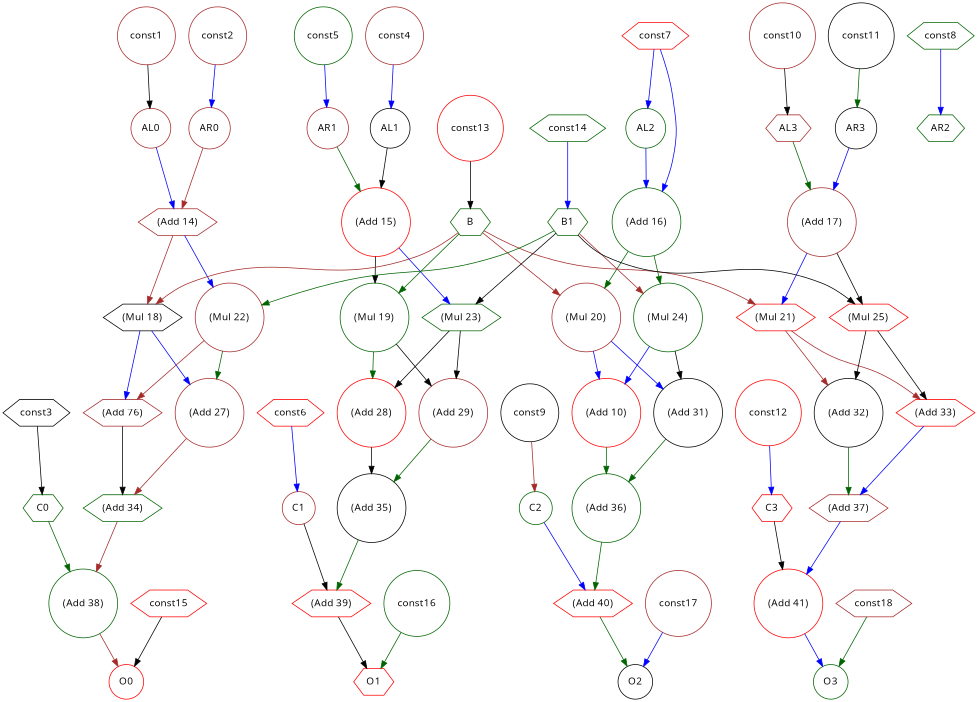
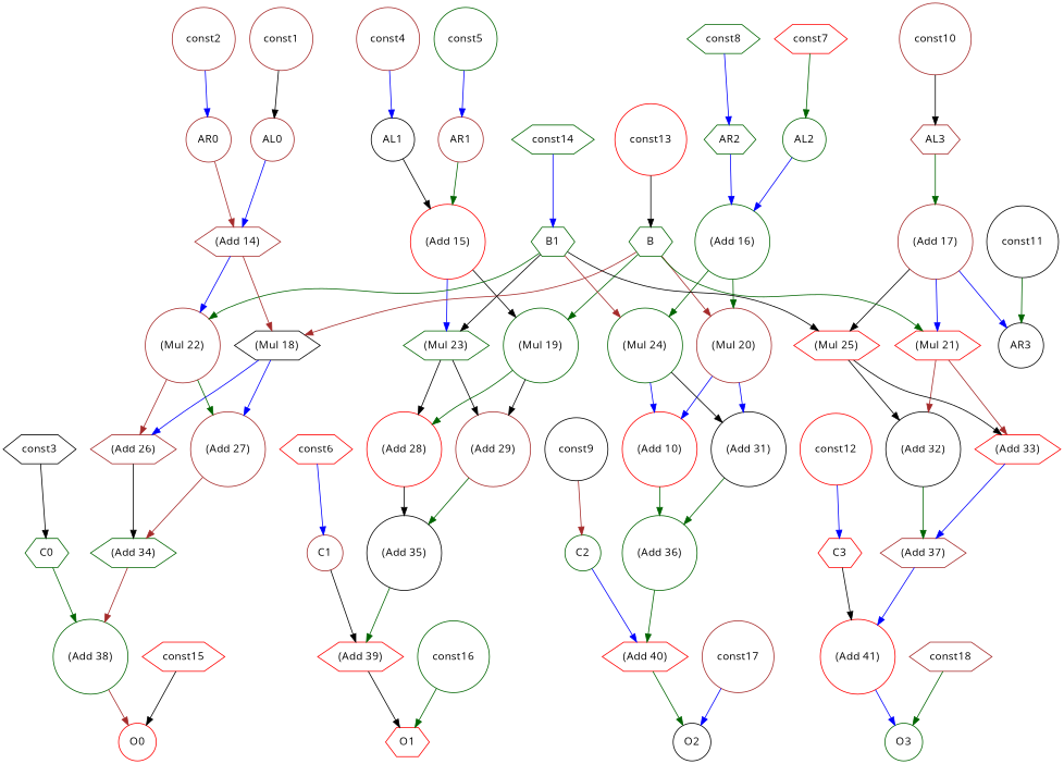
  digraph {
    fontname="Open Sans"
    node [color=brown fontname="Open Sans" opcode=ADD shape=circle]
    edge [color=blue fontname="Open Sans" operand=0]
    n1 [label=AL0 opcode=load]
    n2 [label="(Add 14)" shape=hexagon]
    n3 [color=black label="(Mul 18)" opcode=MUL shape=hexagon]
    n4 [label="(Mul 22)" opcode=MUL]
    n5 [label=AR0 opcode=load]
    n6 [color=darkgreen label=C0 opcode=load shape=hexagon]
    n7 [color=darkgreen label="(Add 38)"]
    n8 [color=red label=O0 opcode=store]
    n9 [color=black label=AL1 opcode=load]
    n10 [color=red label="(Add 15)"]
    n11 [color=darkgreen label="(Mul 19)" opcode=MUL]
    n12 [color=darkgreen label="(Mul 23)" opcode=MUL shape=hexagon]
    n13 [label=AR1 opcode=load]
    n14 [label=C1 opcode=load]
    n15 [color=red label="(Add 39)" shape=hexagon]
    n16 [color=red label=O1 opcode=store shape=hexagon]
    n17 [color=darkgreen label=AL2 opcode=load]
    n18 [color=darkgreen label="(Add 16)"]
    n19 [label="(Mul 20)" opcode=MUL]
    n20 [color=darkgreen label="(Mul 24)" opcode=MUL]
    n21 [color=darkgreen label=AR2 opcode=load shape=hexagon]
    n22 [color=darkgreen label=C2 opcode=load]
    n23 [color=red label="(Add 40)" shape=hexagon]
    n24 [color=black label=O2 opcode=store]
    n25 [label=AL3 opcode=load shape=hexagon]
    n26 [label="(Add 17)"]
    n27 [color=red label="(Mul 21)" opcode=MUL shape=hexagon]
    n28 [color=red label="(Mul 25)" opcode=MUL shape=hexagon]
    n29 [color=black label=AR3 opcode=load]
    n30 [color=red label=C3 opcode=load shape=hexagon]
    n31 [color=red label="(Add 41)"]
    n32 [color=darkgreen label=O3 opcode=store]
    n33 [color=darkgreen label=B opcode=load shape=hexagon]
-   n34 [label="(Add 76)" shape=hexagon]
+   n34 [label="(Add 26)" shape=hexagon]
    n35 [label="(Add 27)"]
    n36 [color=red label="(Add 28)"]
    n37 [label="(Add 29)"]
    n38 [color=red label="(Add 10)"]
    n39 [color=black label="(Add 31)"]
    n40 [color=black label="(Add 32)"]
    n41 [color=red label="(Add 33)" shape=hexagon]
    n42 [color=darkgreen label=B1 opcode=load shape=hexagon]
    n43 [color=darkgreen label="(Add 34)" shape=hexagon]
    n44 [color=black label="(Add 35)"]
    n45 [color=darkgreen label="(Add 36)"]
    n46 [label="(Add 37)" shape=hexagon]
    const1 [opcode=const value=1]
    const2 [opcode=const value=1]
    const3 [color=black opcode=const shape=hexagon value=1]
    const4 [opcode=const value=1]
    const5 [color=darkgreen opcode=const value=1]
    const6 [color=red opcode=const shape=hexagon value=1]
    const7 [color=red opcode=const shape=hexagon value=1]
    const8 [color=darkgreen opcode=const shape=hexagon value=1]
    const9 [color=black opcode=const value=1]
    const10 [opcode=const value=1]
    const11 [color=black opcode=const value=1]
    const12 [color=red opcode=const value=1]
    const13 [color=red opcode=const value=1]
    const14 [color=darkgreen opcode=const shape=hexagon value=1]
    const15 [color=red opcode=const shape=hexagon value=6]
    const16 [color=darkgreen opcode=const value=7]
    const17 [opcode=const value=6]
    const18 [opcode=const shape=hexagon value=7]
    n1 -> n2
    n2 -> n3 [color=brown operand=1]
    n2 -> n4 [operand=1]
    n3 -> n34
    n3 -> n35
    n4 -> n34 [color=brown operand=1]
    n4 -> n35 [color=darkgreen operand=1]
    n5 -> n2 [color=brown operand=1]
    n6 -> n7 [color=darkgreen]
    n7 -> n8 [color=brown]
    n9 -> n10 [color=black]
    n10 -> n11 [color=black operand=1]
    n10 -> n12 [operand=1]
    n11 -> n36 [color=darkgreen]
    n11 -> n37 [color=black]
    n12 -> n36 [color=black operand=1]
    n12 -> n37 [color=black operand=1]
    n13 -> n10 [color=darkgreen operand=1]
    n14 -> n15 [color=black]
    n15 -> n16 [color=black]
    n17 -> n18
    n18 -> n19 [color=darkgreen operand=1]
    n18 -> n20 [color=darkgreen operand=1]
    n19 -> n38
    n19 -> n39
    n20 -> n38 [operand=1]
    n20 -> n39 [color=black operand=1]
-   const7 -> n18 [operand=1]
+   n21 -> n18 [operand=1]
    n22 -> n23
    n23 -> n24 [color=darkgreen]
    n25 -> n26 [color=darkgreen]
    n26 -> n27 [operand=1]
    n26 -> n28 [color=black operand=1]
    n27 -> n40 [color=brown]
    n27 -> n41 [color=brown]
    n28 -> n40 [color=black operand=1]
    n28 -> n41 [color=black operand=1]
-   n29 -> n26 [operand=1]
+   n26 -> n29 [operand=1]
    n30 -> n31 [color=black]
    n31 -> n32
    n33 -> n3 [color=brown]
    n33 -> n11 [color=darkgreen]
    n33 -> n19 [color=brown]
-   n33 -> n27 [color=brown]
+   n33 -> n27 [color=darkgreen]
    n34 -> n43 [color=black]
    n35 -> n43 [color=brown operand=1]
    n36 -> n44 [color=black]
    n37 -> n44 [color=darkgreen operand=1]
    n38 -> n45 [color=darkgreen]
    n39 -> n45 [color=darkgreen operand=1]
    n40 -> n46 [color=darkgreen]
    n41 -> n46 [operand=1]
    n42 -> n4 [color=darkgreen]
    n42 -> n12 [color=black]
    n42 -> n20 [color=brown]
    n42 -> n28 [color=black]
    n43 -> n7 [color=brown operand=1]
    n44 -> n15 [color=darkgreen operand=1]
    n45 -> n23 [color=darkgreen operand=1]
    n46 -> n31 [operand=1]
    const1 -> n1 [color=black]
    const2 -> n5
    const3 -> n6 [color=black]
    const4 -> n9
    const5 -> n13
    const6 -> n14
-   const7 -> n17
+   const7 -> n17 [color=darkgreen]
    const8 -> n21
    const9 -> n22 [color=brown]
    const10 -> n25 [color=black]
    const11 -> n29 [color=darkgreen]
    const12 -> n30
    const13 -> n33 [color=black]
    const14 -> n42
    const15 -> n8 [color=black operand=1]
    const16 -> n16 [color=darkgreen operand=1]
    const17 -> n24 [operand=1]
    const18 -> n32 [color=darkgreen operand=1]
  }
